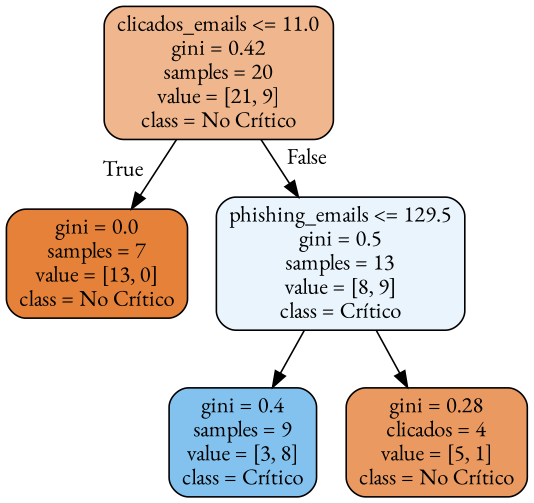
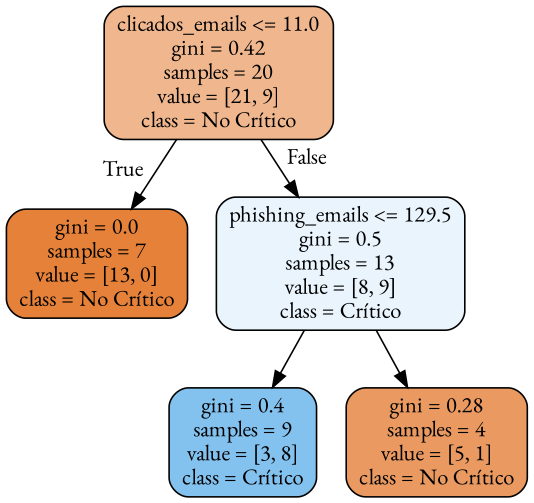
  digraph {
    fontname="EB Garamond"
    node [color=black fontname="EB Garamond" shape=box style="filled, rounded"]
    edge [fontname="EB Garamond"]
    n1 [fillcolor="#f0b78e" label="clicados_emails <= 11.0\ngini = 0.42\nsamples = 20\nvalue = [21, 9]\nclass = No Crítico"]
    n2 [fillcolor="#e58139" label="gini = 0.0\nsamples = 7\nvalue = [13, 0]\nclass = No Crítico"]
    n3 [fillcolor="#e9f4fc" label="phishing_emails <= 129.5\ngini = 0.5\nsamples = 13\nvalue = [8, 9]\nclass = Crítico"]
    n4 [fillcolor="#83c2ef" label="gini = 0.4\nsamples = 9\nvalue = [3, 8]\nclass = Crítico"]
-   n5 [fillcolor="#ea9a61" label="gini = 0.28\nclicados = 4\nvalue = [5, 1]\nclass = No Crítico"]
+   n5 [fillcolor="#ea9a61" label="gini = 0.28\nsamples = 4\nvalue = [5, 1]\nclass = No Crítico"]
    n1 -> n2 [headlabel=True labelangle=45 labeldistance=2.5]
    n1 -> n3 [headlabel=False labelangle=-45 labeldistance=2.5]
    n3 -> n4
    n3 -> n5
  }
